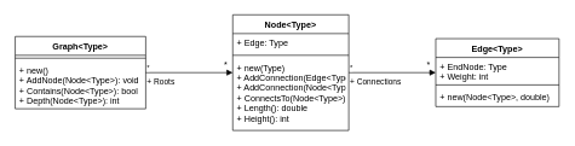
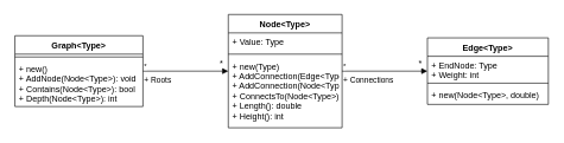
  <mxCell id="0" />
  <mxCell id="1" parent="0" />
  <mxCell id="2" value="Graph&lt;Type&gt;" style="swimlane;fontStyle=1;align=center;verticalAlign=top;childLayout=stackLayout;horizontal=1;startSize=26;horizontalStack=0;resizeParent=1;resizeParentMax=0;resizeLast=0;collapsible=1;marginBottom=0;" vertex="1" parent="1"><mxGeometry x="20" y="50" width="180" height="100" as="geometry" /></mxCell>
  <mxCell id="3" value="" style="line;strokeWidth=1;fillColor=none;align=left;verticalAlign=middle;spacingTop=-1;spacingLeft=3;spacingRight=3;rotatable=0;labelPosition=right;points=[];portConstraint=eastwest;" vertex="1" parent="2"><mxGeometry y="26" width="180" height="8" as="geometry" /></mxCell>
  <mxCell id="4" value="+ new()&#10;+ AddNode(Node&lt;Type&gt;): void&#10;+ Contains(Node&lt;Type&gt;): bool&#10;+ Depth(Node&lt;Type&gt;): int" style="text;strokeColor=none;fillColor=none;align=left;verticalAlign=top;spacingLeft=4;spacingRight=4;overflow=hidden;rotatable=0;points=[[0,0.5],[1,0.5]];portConstraint=eastwest;" vertex="1" parent="2"><mxGeometry y="34" width="180" height="66" as="geometry" /></mxCell>
  <mxCell id="5" value="Node&lt;Type&gt;" style="swimlane;fontStyle=1;align=center;verticalAlign=top;childLayout=stackLayout;horizontal=1;startSize=26;horizontalStack=0;resizeParent=1;resizeParentMax=0;resizeLast=0;collapsible=1;marginBottom=0;" vertex="1" parent="1"><mxGeometry x="320" y="20" width="160" height="160" as="geometry" /></mxCell>
- <mxCell id="6" value="+ Edge: Type" style="text;strokeColor=none;fillColor=none;align=left;verticalAlign=top;spacingLeft=4;spacingRight=4;overflow=hidden;rotatable=0;points=[[0,0.5],[1,0.5]];portConstraint=eastwest;" vertex="1" parent="5"><mxGeometry y="26" width="160" height="26" as="geometry" /></mxCell>
+ <mxCell id="6" value="+ Value: Type" style="text;strokeColor=none;fillColor=none;align=left;verticalAlign=top;spacingLeft=4;spacingRight=4;overflow=hidden;rotatable=0;points=[[0,0.5],[1,0.5]];portConstraint=eastwest;" vertex="1" parent="5"><mxGeometry y="26" width="160" height="26" as="geometry" /></mxCell>
  <mxCell id="7" value="" style="line;strokeWidth=1;fillColor=none;align=left;verticalAlign=middle;spacingTop=-1;spacingLeft=3;spacingRight=3;rotatable=0;labelPosition=right;points=[];portConstraint=eastwest;" vertex="1" parent="5"><mxGeometry y="52" width="160" height="8" as="geometry" /></mxCell>
  <mxCell id="8" value="+ new(Type)&#10;+ AddConnection(Edge&lt;Type&gt;): void&#10;+ AddConnection(Node&lt;Type&gt;, double): void&#10;+ ConnectsTo(Node&lt;Type&gt;): bool&#10;+ Length(): double&#10;+ Height(): int" style="text;strokeColor=none;fillColor=none;align=left;verticalAlign=top;spacingLeft=4;spacingRight=4;overflow=hidden;rotatable=0;points=[[0,0.5],[1,0.5]];portConstraint=eastwest;" vertex="1" parent="5"><mxGeometry y="60" width="160" height="100" as="geometry" /></mxCell>
  <mxCell id="9" value="" style="group" vertex="1" connectable="0" parent="1"><mxGeometry x="300" y="80" width="20" height="20" as="geometry" /></mxCell>
  <mxCell id="10" value="+ Roots" style="endArrow=block;endFill=1;html=1;edgeStyle=orthogonalEdgeStyle;align=left;verticalAlign=top;" edge="1" parent="9" source="2" target="5"><mxGeometry x="-1" relative="1" as="geometry"><mxPoint x="-40" y="180" as="sourcePoint" /><mxPoint x="120" y="180" as="targetPoint" /></mxGeometry></mxCell>
  <mxCell id="11" value="*" style="resizable=0;html=1;align=left;verticalAlign=bottom;labelBackgroundColor=#ffffff;fontSize=10;" connectable="0" vertex="1" parent="10"><mxGeometry x="-1" relative="1" as="geometry" /></mxCell>
  <mxCell id="12" value="*" style="text;html=1;align=center;verticalAlign=middle;resizable=0;points=[];;autosize=1;" vertex="1" parent="9"><mxGeometry width="20" height="20" as="geometry" /></mxCell>
  <mxCell id="13" value="Edge&lt;Type&gt;" style="swimlane;fontStyle=1;align=center;verticalAlign=top;childLayout=stackLayout;horizontal=1;startSize=26;horizontalStack=0;resizeParent=1;resizeParentMax=0;resizeLast=0;collapsible=1;marginBottom=0;" vertex="1" parent="1"><mxGeometry x="600" y="53" width="170" height="94" as="geometry" /></mxCell>
  <mxCell id="14" value="+ EndNode: Type&#10;+ Weight: int" style="text;strokeColor=none;fillColor=none;align=left;verticalAlign=top;spacingLeft=4;spacingRight=4;overflow=hidden;rotatable=0;points=[[0,0.5],[1,0.5]];portConstraint=eastwest;" vertex="1" parent="13"><mxGeometry y="26" width="170" height="34" as="geometry" /></mxCell>
  <mxCell id="15" value="" style="line;strokeWidth=1;fillColor=none;align=left;verticalAlign=middle;spacingTop=-1;spacingLeft=3;spacingRight=3;rotatable=0;labelPosition=right;points=[];portConstraint=eastwest;" vertex="1" parent="13"><mxGeometry y="60" width="170" height="8" as="geometry" /></mxCell>
  <mxCell id="16" value="+ new(Node&lt;Type&gt;, double)" style="text;strokeColor=none;fillColor=none;align=left;verticalAlign=top;spacingLeft=4;spacingRight=4;overflow=hidden;rotatable=0;points=[[0,0.5],[1,0.5]];portConstraint=eastwest;" vertex="1" parent="13"><mxGeometry y="68" width="170" height="26" as="geometry" /></mxCell>
  <mxCell id="17" value="" style="group" vertex="1" connectable="0" parent="1"><mxGeometry x="580" y="80" width="20" height="20" as="geometry" /></mxCell>
  <mxCell id="18" value="+ Connections" style="endArrow=block;endFill=1;html=1;edgeStyle=orthogonalEdgeStyle;align=left;verticalAlign=top;" edge="1" parent="17" source="5" target="13"><mxGeometry x="-1" relative="1" as="geometry"><mxPoint x="-100" y="200" as="sourcePoint" /><mxPoint x="60" y="200" as="targetPoint" /></mxGeometry></mxCell>
  <mxCell id="19" value="*" style="resizable=0;html=1;align=left;verticalAlign=bottom;labelBackgroundColor=#ffffff;fontSize=10;" connectable="0" vertex="1" parent="18"><mxGeometry x="-1" relative="1" as="geometry" /></mxCell>
  <mxCell id="20" value="*" style="text;html=1;align=center;verticalAlign=middle;resizable=0;points=[];;autosize=1;" vertex="1" parent="17"><mxGeometry width="20" height="20" as="geometry" /></mxCell>
